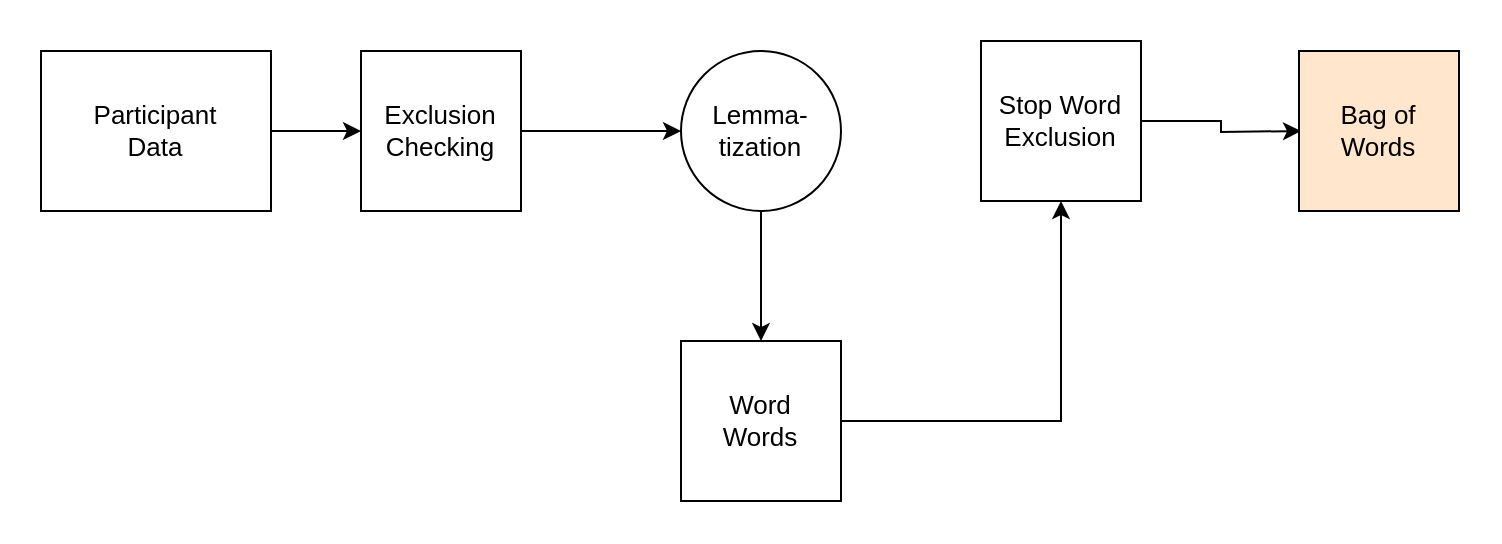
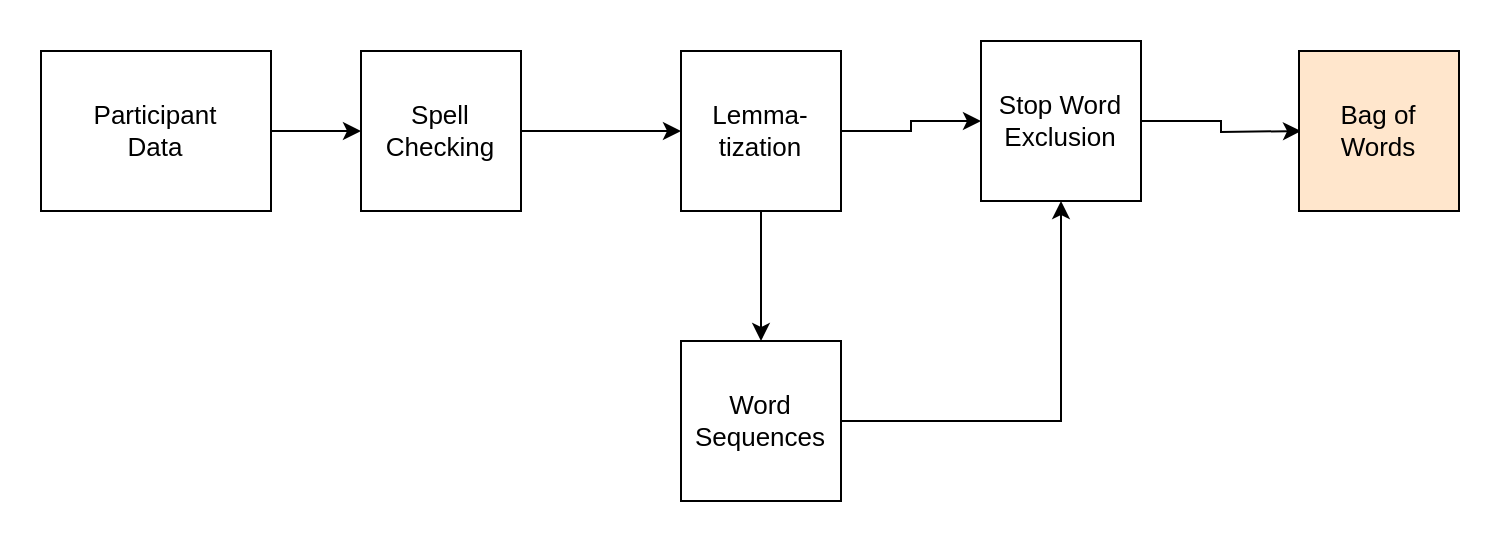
  <mxCell id="0" />
  <mxCell id="1" parent="0" />
  <mxCell id="2" value="" style="edgeStyle=orthogonalEdgeStyle;rounded=0;orthogonalLoop=1;jettySize=auto;html=1;fontFamily=Helvetica;fontSize=13;" parent="1" source="3" target="5" edge="1"><mxGeometry relative="1" as="geometry" /></mxCell>
  <mxCell id="3" value="&lt;div style=&quot;font-size: 13px;&quot;&gt;Participant&lt;/div&gt;&lt;div style=&quot;font-size: 13px;&quot;&gt;Data&lt;br style=&quot;font-size: 13px;&quot;&gt;&lt;/div&gt;" style="whiteSpace=wrap;html=1;aspect=fixed;fontFamily=Helvetica;fontSize=13;" parent="1" vertex="1"><mxGeometry x="20" y="25" width="115" height="80" as="geometry" /></mxCell>
  <mxCell id="4" value="" style="edgeStyle=orthogonalEdgeStyle;rounded=0;orthogonalLoop=1;jettySize=auto;html=1;fontFamily=Helvetica;fontSize=13;" parent="1" source="5" target="8" edge="1"><mxGeometry relative="1" as="geometry" /></mxCell>
- <mxCell id="5" value="&lt;div style=&quot;font-size: 13px;&quot;&gt;Exclusion&lt;/div&gt;&lt;div style=&quot;font-size: 13px;&quot;&gt;Checking&lt;br style=&quot;font-size: 13px;&quot;&gt;&lt;/div&gt;" style="whiteSpace=wrap;html=1;aspect=fixed;fontFamily=Helvetica;fontSize=13;" parent="1" vertex="1"><mxGeometry x="180" y="25" width="80" height="80" as="geometry" /></mxCell>
+ <mxCell id="5" value="&lt;div style=&quot;font-size: 13px;&quot;&gt;Spell&lt;/div&gt;&lt;div style=&quot;font-size: 13px;&quot;&gt;Checking&lt;br style=&quot;font-size: 13px;&quot;&gt;&lt;/div&gt;" style="whiteSpace=wrap;html=1;aspect=fixed;fontFamily=Helvetica;fontSize=13;" parent="1" vertex="1"><mxGeometry x="180" y="25" width="80" height="80" as="geometry" /></mxCell>
+ <mxCell id="6" value="" style="edgeStyle=orthogonalEdgeStyle;rounded=0;orthogonalLoop=1;jettySize=auto;html=1;fontFamily=Helvetica;fontSize=13;" parent="1" source="8" target="10" edge="1"><mxGeometry relative="1" as="geometry" /></mxCell>
  <mxCell id="7" value="" style="edgeStyle=orthogonalEdgeStyle;rounded=0;orthogonalLoop=1;jettySize=auto;html=1;fontFamily=Helvetica;fontSize=13;" edge="1" parent="1" source="8" target="14"><mxGeometry relative="1" as="geometry" /></mxCell>
- <mxCell id="8" value="&lt;div&gt;Lemma-&lt;/div&gt;&lt;div&gt;tization&lt;br&gt;&lt;/div&gt;" style="ellipse;whiteSpace=wrap;html=1;aspect=fixed;fontFamily=Helvetica;fontSize=13;" parent="1" vertex="1"><mxGeometry x="340" y="25" width="80" height="80" as="geometry" /></mxCell>
+ <mxCell id="8" value="&lt;div&gt;Lemma-&lt;/div&gt;&lt;div&gt;tization&lt;br&gt;&lt;/div&gt;" style="whiteSpace=wrap;html=1;aspect=fixed;fontFamily=Helvetica;fontSize=13;" parent="1" vertex="1"><mxGeometry x="340" y="25" width="80" height="80" as="geometry" /></mxCell>
  <mxCell id="9" value="" style="edgeStyle=orthogonalEdgeStyle;rounded=0;orthogonalLoop=1;jettySize=auto;html=1;fontFamily=Helvetica;fontSize=13;" parent="1" source="10" edge="1"><mxGeometry relative="1" as="geometry"><mxPoint x="650" y="65" as="targetPoint" /></mxGeometry></mxCell>
  <mxCell id="10" value="&lt;div style=&quot;font-size: 13px;&quot;&gt;Stop Word&lt;br style=&quot;font-size: 13px;&quot;&gt;&lt;/div&gt;&lt;div style=&quot;font-size: 13px;&quot;&gt;Exclusion&lt;/div&gt;" style="whiteSpace=wrap;html=1;aspect=fixed;fontFamily=Helvetica;fontSize=13;" parent="1" vertex="1"><mxGeometry x="490" y="20" width="80" height="80" as="geometry" /></mxCell>
  <mxCell id="11" value="" style="edgeStyle=orthogonalEdgeStyle;rounded=0;orthogonalLoop=1;jettySize=auto;html=1;fontFamily=Helvetica;fontSize=13;" parent="1" target="12" edge="1"><mxGeometry relative="1" as="geometry"><mxPoint x="690" y="105" as="sourcePoint" /></mxGeometry></mxCell>
  <mxCell id="12" value="Bag of Words" style="whiteSpace=wrap;html=1;aspect=fixed;fontFamily=Helvetica;fontSize=13;fillColor=#ffe6cc;" parent="1" vertex="1"><mxGeometry x="649" y="25" width="80" height="80" as="geometry" /></mxCell>
  <mxCell id="13" style="edgeStyle=orthogonalEdgeStyle;rounded=0;orthogonalLoop=1;jettySize=auto;html=1;exitX=1;exitY=0.5;exitDx=0;exitDy=0;entryX=0.5;entryY=1;entryDx=0;entryDy=0;fontFamily=Helvetica;fontSize=13;" edge="1" parent="1" source="14" target="10"><mxGeometry relative="1" as="geometry" /></mxCell>
- <mxCell id="14" value="&lt;div style=&quot;font-size: 13px;&quot;&gt;Word&lt;/div&gt;&lt;div style=&quot;font-size: 13px;&quot;&gt;Words&lt;br style=&quot;font-size: 13px;&quot;&gt;&lt;/div&gt;" style="whiteSpace=wrap;html=1;aspect=fixed;fontFamily=Helvetica;fontSize=13;" parent="1" vertex="1"><mxGeometry x="340" y="170" width="80" height="80" as="geometry" /></mxCell>
+ <mxCell id="14" value="&lt;div style=&quot;font-size: 13px;&quot;&gt;Word&lt;/div&gt;&lt;div style=&quot;font-size: 13px;&quot;&gt;Sequences&lt;br style=&quot;font-size: 13px;&quot;&gt;&lt;/div&gt;" style="whiteSpace=wrap;html=1;aspect=fixed;fontFamily=Helvetica;fontSize=13;" parent="1" vertex="1"><mxGeometry x="340" y="170" width="80" height="80" as="geometry" /></mxCell>
